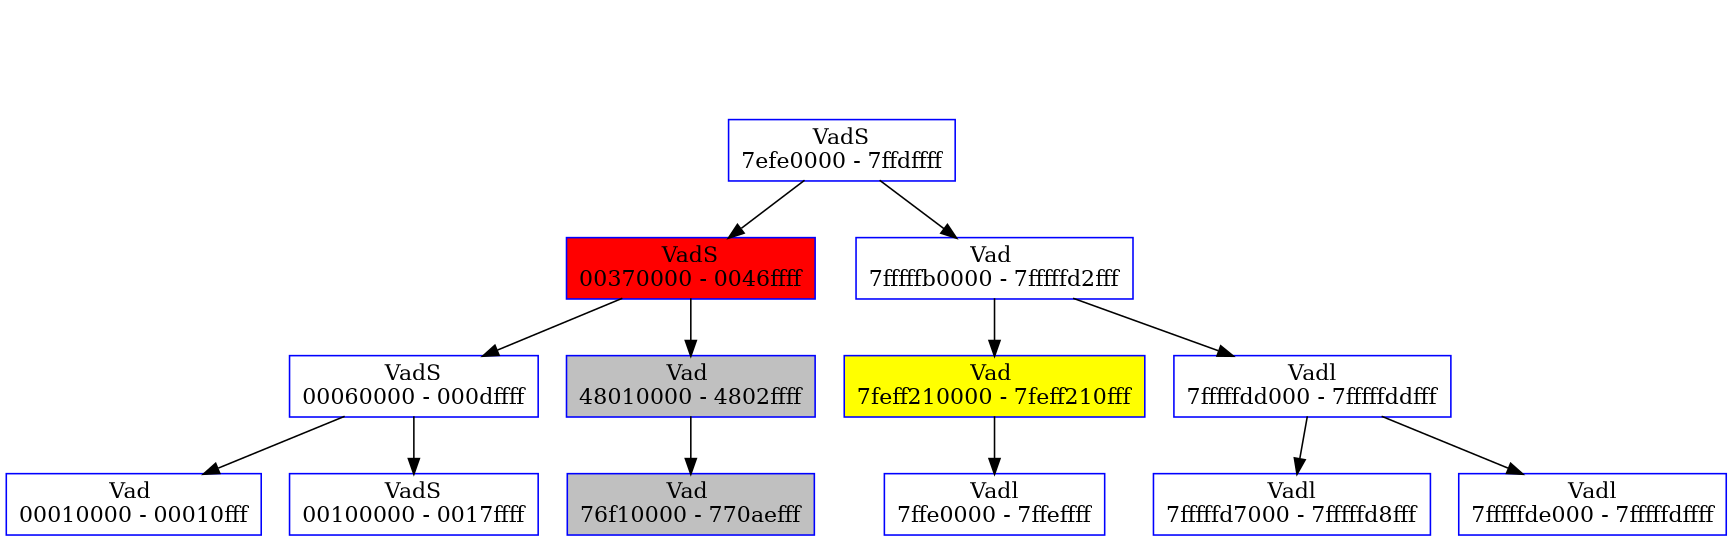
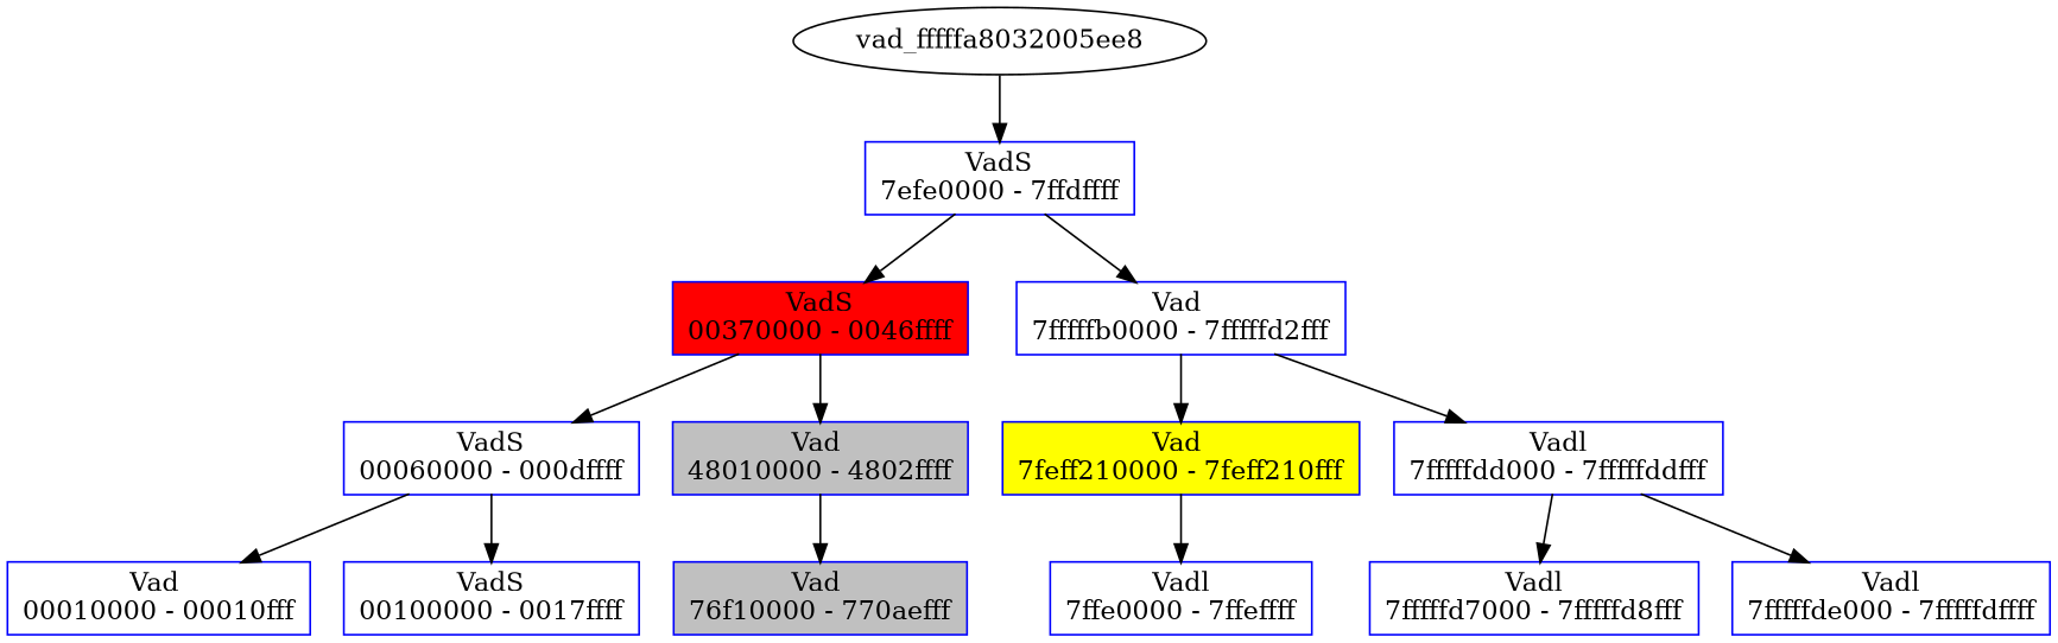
  digraph {
    rankdir=TB
    node [color=blue fillcolor=white shape=record style=filled]
    n1 [label="{ VadS\n7efe0000 - 7ffdffff }"]
+   vad_fffffa8032005ee8 [color="" fillcolor="" shape="" style=""]
    n3 [fillcolor=red label="{ VadS\n00370000 - 0046ffff }"]
    n4 [label="{ Vad \n7fffffb0000 - 7fffffd2fff }"]
    n5 [label="{ VadS\n00060000 - 000dffff }"]
    n6 [fillcolor=gray label="{ Vad \n48010000 - 4802ffff }"]
    n7 [label="{ Vad \n00010000 - 00010fff }"]
    n8 [label="{ VadS\n00100000 - 0017ffff }"]
    n9 [fillcolor=gray label="{ Vad \n76f10000 - 770aefff }"]
    n10 [fillcolor=yellow label="{ Vad \n7feff210000 - 7feff210fff }"]
    n11 [label="{ Vadl\n7fffffdd000 - 7fffffddfff }"]
    n12 [label="{ Vadl\n7ffe0000 - 7ffeffff }"]
    n13 [label="{ Vadl\n7fffffd7000 - 7fffffd8fff }"]
    n14 [label="{ Vadl\n7fffffde000 - 7fffffdffff }"]
    n1 -> n3
    n1 -> n4
+   vad_fffffa8032005ee8 -> n1
    n3 -> n5
    n3 -> n6
    n4 -> n10
    n4 -> n11
    n5 -> n7
    n5 -> n8
    n6 -> n9
    n10 -> n12
    n11 -> n13
    n11 -> n14
  }
